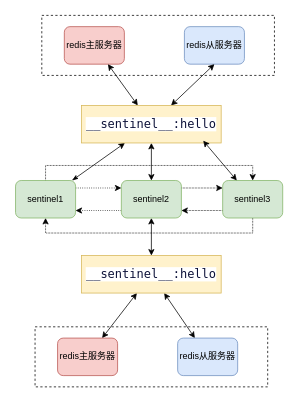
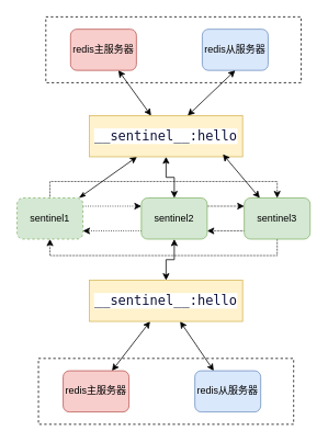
  <mxCell id="0" />
  <mxCell id="1" parent="0" />
  <mxCell id="2" value="" style="rounded=0;whiteSpace=wrap;html=1;dashed=1;" parent="1" vertex="1"><mxGeometry x="46" y="435" width="310" height="80" as="geometry" /></mxCell>
  <mxCell id="3" style="rounded=0;orthogonalLoop=1;jettySize=auto;html=1;startArrow=classicThin;startFill=1;" parent="1" source="6" target="25" edge="1"><mxGeometry relative="1" as="geometry" /></mxCell>
  <mxCell id="4" value="" style="edgeStyle=orthogonalEdgeStyle;rounded=0;orthogonalLoop=1;jettySize=auto;html=1;dashed=1;dashPattern=1 2;" parent="1" source="6" target="11" edge="1"><mxGeometry relative="1" as="geometry"><Array as="points"><mxPoint x="126" y="250" /><mxPoint x="126" y="250" /></Array></mxGeometry></mxCell>
  <mxCell id="5" style="edgeStyle=orthogonalEdgeStyle;rounded=0;orthogonalLoop=1;jettySize=auto;html=1;entryX=0.5;entryY=0;entryDx=0;entryDy=0;dashed=1;dashPattern=1 1;" parent="1" source="6" target="14" edge="1"><mxGeometry relative="1" as="geometry"><Array as="points"><mxPoint x="60" y="220" /><mxPoint x="336" y="220" /></Array></mxGeometry></mxCell>
- <mxCell id="6" value="sentinel1" style="rounded=1;whiteSpace=wrap;html=1;fillColor=#d5e8d4;strokeColor=#82b366;" parent="1" vertex="1"><mxGeometry x="20" y="240" width="80" height="50" as="geometry" /></mxCell>
+ <mxCell id="6" value="sentinel1" style="rounded=1;whiteSpace=wrap;html=1;fillColor=#d5e8d4;strokeColor=#82b366;dashed=1;" parent="1" vertex="1"><mxGeometry x="20" y="240" width="80" height="50" as="geometry" /></mxCell>
  <mxCell id="7" value="" style="edgeStyle=orthogonalEdgeStyle;rounded=0;orthogonalLoop=1;jettySize=auto;html=1;startArrow=classic;startFill=1;" parent="1" source="11" target="25" edge="1"><mxGeometry relative="1" as="geometry" /></mxCell>
  <mxCell id="8" value="" style="edgeStyle=orthogonalEdgeStyle;rounded=0;orthogonalLoop=1;jettySize=auto;html=1;startArrow=classic;startFill=1;" parent="1" source="11" target="17" edge="1"><mxGeometry relative="1" as="geometry" /></mxCell>
  <mxCell id="9" value="" style="edgeStyle=orthogonalEdgeStyle;rounded=0;orthogonalLoop=1;jettySize=auto;html=1;dashed=1;dashPattern=1 2;" parent="1" source="11" target="6" edge="1"><mxGeometry relative="1" as="geometry"><Array as="points"><mxPoint x="136" y="280" /><mxPoint x="136" y="280" /></Array></mxGeometry></mxCell>
  <mxCell id="10" value="" style="edgeStyle=orthogonalEdgeStyle;rounded=0;orthogonalLoop=1;jettySize=auto;html=1;dashed=1;dashPattern=1 1;" parent="1" source="11" target="14" edge="1"><mxGeometry relative="1" as="geometry"><Array as="points"><mxPoint x="266" y="250" /><mxPoint x="266" y="250" /></Array></mxGeometry></mxCell>
- <mxCell id="11" value="sentinel2" style="rounded=1;whiteSpace=wrap;html=1;fillColor=#d5e8d4;strokeColor=#82b366;" parent="1" vertex="1"><mxGeometry x="161" y="240" width="80" height="50" as="geometry" /></mxCell>
+ <mxCell id="11" value="sentinel2" style="rounded=1;whiteSpace=wrap;html=1;fillColor=#d5e8d4;strokeColor=#82b366;" parent="1" vertex="1"><mxGeometry x="171" y="240" width="80" height="50" as="geometry" /></mxCell>
  <mxCell id="12" value="" style="edgeStyle=orthogonalEdgeStyle;rounded=0;orthogonalLoop=1;jettySize=auto;html=1;dashed=1;dashPattern=1 1;" parent="1" source="14" target="11" edge="1"><mxGeometry relative="1" as="geometry"><Array as="points"><mxPoint x="276" y="280" /><mxPoint x="276" y="280" /></Array></mxGeometry></mxCell>
  <mxCell id="13" style="edgeStyle=orthogonalEdgeStyle;rounded=0;orthogonalLoop=1;jettySize=auto;html=1;entryX=0.5;entryY=1;entryDx=0;entryDy=0;dashed=1;dashPattern=1 1;" parent="1" source="14" target="6" edge="1"><mxGeometry relative="1" as="geometry"><Array as="points"><mxPoint x="336" y="310" /><mxPoint x="60" y="310" /></Array></mxGeometry></mxCell>
  <mxCell id="14" value="sentinel3" style="rounded=1;whiteSpace=wrap;html=1;fillColor=#d5e8d4;strokeColor=#82b366;" parent="1" vertex="1"><mxGeometry x="296" y="240" width="80" height="50" as="geometry" /></mxCell>
  <mxCell id="15" style="rounded=0;orthogonalLoop=1;jettySize=auto;html=1;startArrow=classic;startFill=1;" parent="1" source="17" target="18" edge="1"><mxGeometry relative="1" as="geometry" /></mxCell>
  <mxCell id="16" style="rounded=0;orthogonalLoop=1;jettySize=auto;html=1;startArrow=classic;startFill=1;" parent="1" source="17" target="19" edge="1"><mxGeometry relative="1" as="geometry" /></mxCell>
  <mxCell id="17" value="&lt;span style=&quot;color: rgb(13, 18, 57); font-family: monospace, monospace; font-size: 16px; text-align: left; background-color: rgb(255, 255, 255);&quot;&gt;__sentinel__:hello&lt;/span&gt;" style="rounded=0;whiteSpace=wrap;html=1;fillColor=#fff2cc;strokeColor=#d6b656;" parent="1" vertex="1"><mxGeometry x="108" y="340" width="186" height="50" as="geometry" /></mxCell>
  <mxCell id="18" value="redis主服务器" style="rounded=1;whiteSpace=wrap;html=1;fillColor=#f8cecc;strokeColor=#b85450;" parent="1" vertex="1"><mxGeometry x="76" y="450" width="80" height="50" as="geometry" /></mxCell>
  <mxCell id="19" value="redis从服务器" style="rounded=1;whiteSpace=wrap;html=1;fillColor=#dae8fc;strokeColor=#6c8ebf;" parent="1" vertex="1"><mxGeometry x="236" y="450" width="80" height="50" as="geometry" /></mxCell>
  <mxCell id="20" value="" style="rounded=0;whiteSpace=wrap;html=1;dashed=1;" parent="1" vertex="1"><mxGeometry x="55" y="20" width="310" height="80" as="geometry" /></mxCell>
  <mxCell id="21" value="redis主服务器" style="rounded=1;whiteSpace=wrap;html=1;fillColor=#f8cecc;strokeColor=#b85450;" parent="1" vertex="1"><mxGeometry x="85" y="35" width="80" height="50" as="geometry" /></mxCell>
  <mxCell id="22" value="redis从服务器" style="rounded=1;whiteSpace=wrap;html=1;fillColor=#dae8fc;strokeColor=#6c8ebf;" parent="1" vertex="1"><mxGeometry x="245" y="35" width="80" height="50" as="geometry" /></mxCell>
  <mxCell id="23" style="rounded=0;orthogonalLoop=1;jettySize=auto;html=1;startArrow=classic;startFill=1;" parent="1" source="25" target="21" edge="1"><mxGeometry relative="1" as="geometry" /></mxCell>
  <mxCell id="24" style="rounded=0;orthogonalLoop=1;jettySize=auto;html=1;entryX=0.5;entryY=1;entryDx=0;entryDy=0;startArrow=classic;startFill=1;" parent="1" source="25" target="22" edge="1"><mxGeometry relative="1" as="geometry" /></mxCell>
  <mxCell id="25" value="&lt;span style=&quot;color: rgb(13, 18, 57); font-family: monospace, monospace; font-size: 16px; text-align: left; background-color: rgb(255, 255, 255);&quot;&gt;__sentinel__:hello&lt;/span&gt;" style="rounded=0;whiteSpace=wrap;html=1;fillColor=#fff2cc;strokeColor=#d6b656;" parent="1" vertex="1"><mxGeometry x="108" y="140" width="186" height="50" as="geometry" /></mxCell>
  <mxCell id="26" style="rounded=0;orthogonalLoop=1;jettySize=auto;html=1;entryX=0.871;entryY=0.94;entryDx=0;entryDy=0;entryPerimeter=0;startArrow=classic;startFill=1;" parent="1" source="14" target="25" edge="1"><mxGeometry relative="1" as="geometry" /></mxCell>
